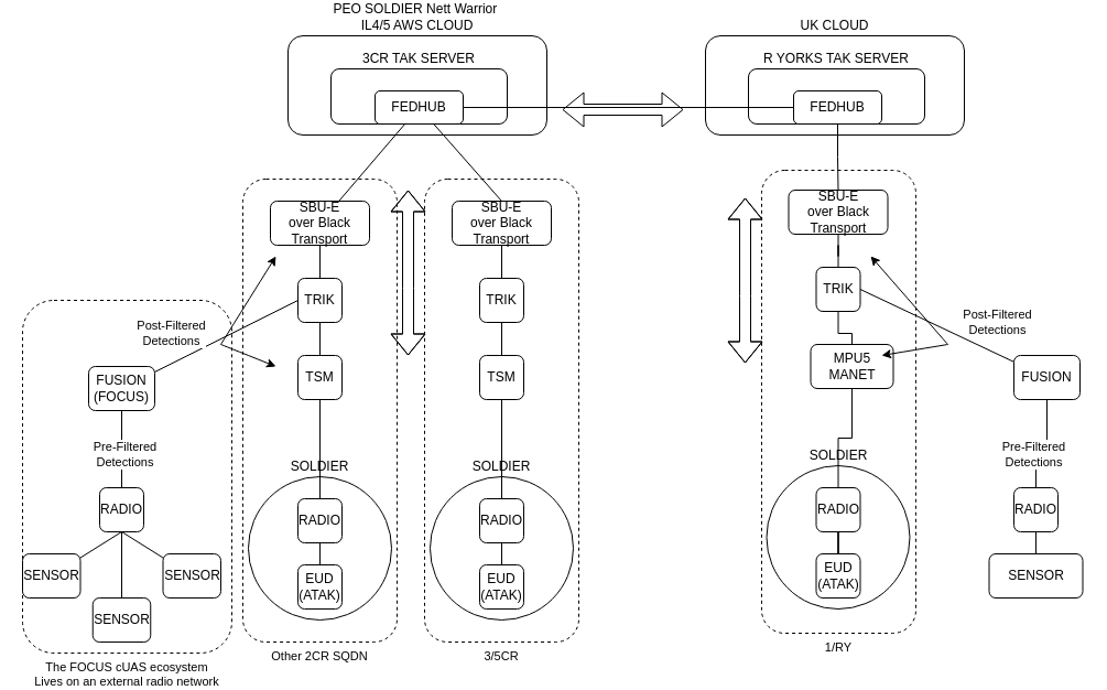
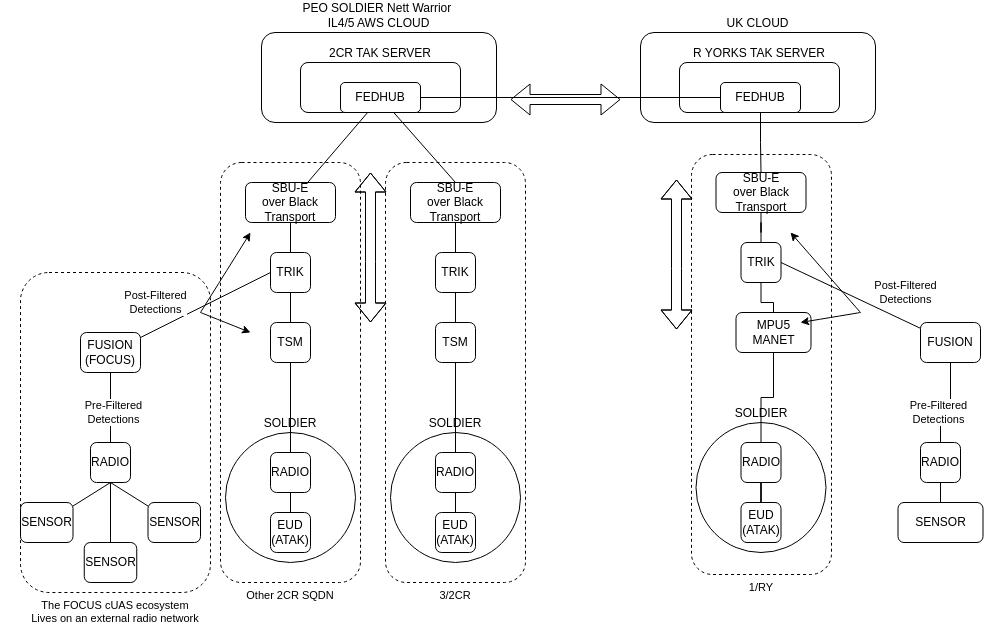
  <mxCell id="0" />
  <mxCell id="1" parent="0" />
  <mxCell id="2" value="1/RY" style="rounded=1;whiteSpace=wrap;html=1;fontFamily=Helvetica;fontSize=11;fontColor=default;labelBackgroundColor=default;dashed=1;labelPosition=center;verticalLabelPosition=bottom;align=center;verticalAlign=top;" parent="1" vertex="1"><mxGeometry x="691" y="142" width="140" height="420" as="geometry" /></mxCell>
  <mxCell id="3" value="The FOCUS cUAS ecosystem&lt;div&gt;Lives on an external radio network&lt;/div&gt;" style="rounded=1;whiteSpace=wrap;html=1;fontFamily=Helvetica;fontSize=11;fontColor=default;labelBackgroundColor=default;dashed=1;labelPosition=center;verticalLabelPosition=bottom;align=center;verticalAlign=top;" parent="1" vertex="1"><mxGeometry x="20" y="260" width="190" height="320" as="geometry" /></mxCell>
  <mxCell id="4" value="Other 2CR SQDN" style="rounded=1;whiteSpace=wrap;html=1;fontFamily=Helvetica;fontSize=11;fontColor=default;labelBackgroundColor=default;dashed=1;labelPosition=center;verticalLabelPosition=bottom;align=center;verticalAlign=top;" parent="1" vertex="1"><mxGeometry x="220" y="150" width="140" height="420" as="geometry" /></mxCell>
- <mxCell id="5" value="3/5CR" style="rounded=1;whiteSpace=wrap;html=1;fontFamily=Helvetica;fontSize=11;fontColor=default;labelBackgroundColor=default;dashed=1;labelPosition=center;verticalLabelPosition=bottom;align=center;verticalAlign=top;" parent="1" vertex="1"><mxGeometry x="385" y="150" width="140" height="420" as="geometry" /></mxCell>
+ <mxCell id="5" value="3/2CR" style="rounded=1;whiteSpace=wrap;html=1;fontFamily=Helvetica;fontSize=11;fontColor=default;labelBackgroundColor=default;dashed=1;labelPosition=center;verticalLabelPosition=bottom;align=center;verticalAlign=top;" parent="1" vertex="1"><mxGeometry x="385" y="150" width="140" height="420" as="geometry" /></mxCell>
  <mxCell id="6" value="PEO SOLDIER Nett Warrior&amp;nbsp;&lt;div&gt;IL4/5 AWS CLOUD&lt;/div&gt;" style="rounded=1;whiteSpace=wrap;html=1;labelPosition=center;verticalLabelPosition=top;align=center;verticalAlign=bottom;" parent="1" vertex="1"><mxGeometry x="261" y="20" width="235" height="90" as="geometry" /></mxCell>
  <mxCell id="7" value="SOLDIER" style="ellipse;whiteSpace=wrap;html=1;aspect=fixed;labelPosition=center;verticalLabelPosition=top;align=center;verticalAlign=bottom;" parent="1" vertex="1"><mxGeometry x="225" y="420" width="130" height="130" as="geometry" /></mxCell>
  <mxCell id="8" style="edgeStyle=orthogonalEdgeStyle;rounded=0;orthogonalLoop=1;jettySize=auto;html=1;endArrow=none;startFill=0;" parent="1" source="10" target="11" edge="1"><mxGeometry relative="1" as="geometry" /></mxCell>
  <mxCell id="9" value="" style="edgeStyle=orthogonalEdgeStyle;rounded=0;orthogonalLoop=1;jettySize=auto;html=1;endArrow=none;startFill=0;" parent="1" source="10" target="17" edge="1"><mxGeometry relative="1" as="geometry" /></mxCell>
  <mxCell id="10" value="TRIK" style="rounded=1;whiteSpace=wrap;html=1;" parent="1" vertex="1"><mxGeometry x="270" y="240" width="40" height="40" as="geometry" /></mxCell>
  <mxCell id="11" value="TSM" style="rounded=1;whiteSpace=wrap;html=1;" parent="1" vertex="1"><mxGeometry x="270" y="310" width="40" height="40" as="geometry" /></mxCell>
  <mxCell id="12" style="edgeStyle=orthogonalEdgeStyle;rounded=0;orthogonalLoop=1;jettySize=auto;html=1;entryX=0.5;entryY=1;entryDx=0;entryDy=0;endArrow=none;startFill=0;" parent="1" source="15" target="11" edge="1"><mxGeometry relative="1" as="geometry" /></mxCell>
  <mxCell id="13" value="EUD&lt;div&gt;(ATAK)&lt;/div&gt;" style="rounded=1;whiteSpace=wrap;html=1;" parent="1" vertex="1"><mxGeometry x="270" y="500" width="40" height="40" as="geometry" /></mxCell>
  <mxCell id="14" value="" style="edgeStyle=orthogonalEdgeStyle;rounded=0;orthogonalLoop=1;jettySize=auto;html=1;entryX=0.5;entryY=1;entryDx=0;entryDy=0;endArrow=none;startFill=0;" parent="1" source="13" target="15" edge="1"><mxGeometry relative="1" as="geometry"><mxPoint x="290" y="420" as="sourcePoint" /><mxPoint x="290" y="340" as="targetPoint" /></mxGeometry></mxCell>
  <mxCell id="15" value="RADIO" style="rounded=1;whiteSpace=wrap;html=1;" parent="1" vertex="1"><mxGeometry x="270" y="440" width="40" height="40" as="geometry" /></mxCell>
  <mxCell id="16" style="rounded=0;orthogonalLoop=1;jettySize=auto;html=1;endArrow=none;startFill=0;" parent="1" source="17" target="20" edge="1"><mxGeometry relative="1" as="geometry" /></mxCell>
  <mxCell id="17" value="SBU-E&lt;div&gt;over Black Transport&lt;/div&gt;" style="rounded=1;whiteSpace=wrap;html=1;" parent="1" vertex="1"><mxGeometry x="245" y="170" width="90" height="40" as="geometry" /></mxCell>
- <mxCell id="18" value="3CR TAK SERVER" style="rounded=1;whiteSpace=wrap;html=1;labelPosition=center;verticalLabelPosition=top;align=center;verticalAlign=bottom;" parent="1" vertex="1"><mxGeometry x="300" y="50" width="160" height="50" as="geometry" /></mxCell>
+ <mxCell id="18" value="2CR TAK SERVER" style="rounded=1;whiteSpace=wrap;html=1;labelPosition=center;verticalLabelPosition=top;align=center;verticalAlign=bottom;" parent="1" vertex="1"><mxGeometry x="300" y="50" width="160" height="50" as="geometry" /></mxCell>
  <mxCell id="19" style="rounded=0;orthogonalLoop=1;jettySize=auto;html=1;entryX=0.5;entryY=0;entryDx=0;entryDy=0;endArrow=none;startFill=0;" parent="1" source="20" target="35" edge="1"><mxGeometry relative="1" as="geometry" /></mxCell>
  <mxCell id="20" value="FEDHUB" style="rounded=1;whiteSpace=wrap;html=1;" parent="1" vertex="1"><mxGeometry x="340" y="70" width="80" height="30" as="geometry" /></mxCell>
  <mxCell id="21" value="UK CLOUD" style="rounded=1;whiteSpace=wrap;html=1;labelPosition=center;verticalLabelPosition=top;align=center;verticalAlign=bottom;" parent="1" vertex="1"><mxGeometry x="640" y="20" width="235" height="90" as="geometry" /></mxCell>
  <mxCell id="22" value="R YORKS TAK SERVER" style="rounded=1;whiteSpace=wrap;html=1;labelPosition=center;verticalLabelPosition=top;align=center;verticalAlign=bottom;" parent="1" vertex="1"><mxGeometry x="679" y="50" width="160" height="50" as="geometry" /></mxCell>
  <mxCell id="23" style="edgeStyle=orthogonalEdgeStyle;rounded=0;orthogonalLoop=1;jettySize=auto;html=1;endArrow=none;startFill=0;" parent="1" source="25" target="45" edge="1"><mxGeometry relative="1" as="geometry" /></mxCell>
  <mxCell id="24" style="edgeStyle=orthogonalEdgeStyle;rounded=0;orthogonalLoop=1;jettySize=auto;html=1;endArrow=none;startFill=0;" parent="1" source="25" target="20" edge="1"><mxGeometry relative="1" as="geometry" /></mxCell>
  <mxCell id="25" value="FEDHUB" style="rounded=1;whiteSpace=wrap;html=1;" parent="1" vertex="1"><mxGeometry x="720" y="70" width="80" height="30" as="geometry" /></mxCell>
  <mxCell id="26" value="SOLDIER" style="ellipse;whiteSpace=wrap;html=1;aspect=fixed;labelPosition=center;verticalLabelPosition=top;align=center;verticalAlign=bottom;" parent="1" vertex="1"><mxGeometry x="390" y="420" width="130" height="130" as="geometry" /></mxCell>
  <mxCell id="27" style="edgeStyle=orthogonalEdgeStyle;rounded=0;orthogonalLoop=1;jettySize=auto;html=1;endArrow=none;startFill=0;" parent="1" source="29" target="30" edge="1"><mxGeometry relative="1" as="geometry" /></mxCell>
  <mxCell id="28" value="" style="edgeStyle=orthogonalEdgeStyle;rounded=0;orthogonalLoop=1;jettySize=auto;html=1;endArrow=none;startFill=0;" parent="1" source="29" target="35" edge="1"><mxGeometry relative="1" as="geometry" /></mxCell>
  <mxCell id="29" value="TRIK" style="rounded=1;whiteSpace=wrap;html=1;" parent="1" vertex="1"><mxGeometry x="435" y="240" width="40" height="40" as="geometry" /></mxCell>
  <mxCell id="30" value="TSM" style="rounded=1;whiteSpace=wrap;html=1;" parent="1" vertex="1"><mxGeometry x="435" y="310" width="40" height="40" as="geometry" /></mxCell>
  <mxCell id="31" style="edgeStyle=orthogonalEdgeStyle;rounded=0;orthogonalLoop=1;jettySize=auto;html=1;entryX=0.5;entryY=1;entryDx=0;entryDy=0;endArrow=none;startFill=0;" parent="1" source="34" target="30" edge="1"><mxGeometry relative="1" as="geometry" /></mxCell>
  <mxCell id="32" value="EUD&lt;div&gt;(ATAK)&lt;/div&gt;" style="rounded=1;whiteSpace=wrap;html=1;" parent="1" vertex="1"><mxGeometry x="435" y="500" width="40" height="40" as="geometry" /></mxCell>
  <mxCell id="33" value="" style="edgeStyle=orthogonalEdgeStyle;rounded=0;orthogonalLoop=1;jettySize=auto;html=1;entryX=0.5;entryY=1;entryDx=0;entryDy=0;endArrow=none;startFill=0;" parent="1" source="32" target="34" edge="1"><mxGeometry relative="1" as="geometry"><mxPoint x="455" y="420" as="sourcePoint" /><mxPoint x="455" y="340" as="targetPoint" /></mxGeometry></mxCell>
  <mxCell id="34" value="RADIO" style="rounded=1;whiteSpace=wrap;html=1;" parent="1" vertex="1"><mxGeometry x="435" y="440" width="40" height="40" as="geometry" /></mxCell>
  <mxCell id="35" value="SBU-E&lt;div&gt;over Black Transport&lt;/div&gt;" style="rounded=1;whiteSpace=wrap;html=1;" parent="1" vertex="1"><mxGeometry x="410" y="170" width="90" height="40" as="geometry" /></mxCell>
  <mxCell id="36" value="SOLDIER" style="ellipse;whiteSpace=wrap;html=1;aspect=fixed;labelPosition=center;verticalLabelPosition=top;align=center;verticalAlign=bottom;" parent="1" vertex="1"><mxGeometry x="695.5" y="410" width="130" height="130" as="geometry" /></mxCell>
  <mxCell id="37" style="edgeStyle=orthogonalEdgeStyle;rounded=0;orthogonalLoop=1;jettySize=auto;html=1;endArrow=none;startFill=0;" parent="1" source="39" target="40" edge="1"><mxGeometry relative="1" as="geometry" /></mxCell>
  <mxCell id="38" value="" style="edgeStyle=orthogonalEdgeStyle;rounded=0;orthogonalLoop=1;jettySize=auto;html=1;endArrow=none;startFill=0;" parent="1" source="39" target="45" edge="1"><mxGeometry relative="1" as="geometry" /></mxCell>
  <mxCell id="39" value="TRIK" style="rounded=1;whiteSpace=wrap;html=1;" parent="1" vertex="1"><mxGeometry x="740.5" y="230" width="40" height="40" as="geometry" /></mxCell>
  <mxCell id="40" value="MPU5&lt;div&gt;MANET&lt;/div&gt;" style="rounded=1;whiteSpace=wrap;html=1;" parent="1" vertex="1"><mxGeometry x="735.5" y="300" width="75" height="40" as="geometry" /></mxCell>
  <mxCell id="41" style="edgeStyle=orthogonalEdgeStyle;rounded=0;orthogonalLoop=1;jettySize=auto;html=1;entryX=0.5;entryY=1;entryDx=0;entryDy=0;endArrow=none;startFill=0;" parent="1" source="44" target="40" edge="1"><mxGeometry relative="1" as="geometry" /></mxCell>
  <mxCell id="42" value="EUD&lt;div&gt;(ATAK)&lt;/div&gt;" style="rounded=1;whiteSpace=wrap;html=1;" parent="1" vertex="1"><mxGeometry x="740.5" y="490" width="40" height="40" as="geometry" /></mxCell>
  <mxCell id="43" value="" style="edgeStyle=orthogonalEdgeStyle;rounded=0;orthogonalLoop=1;jettySize=auto;html=1;entryX=0.5;entryY=1;entryDx=0;entryDy=0;endArrow=none;startFill=0;" parent="1" source="42" target="44" edge="1"><mxGeometry relative="1" as="geometry"><mxPoint x="760.5" y="410" as="sourcePoint" /><mxPoint x="760.5" y="330" as="targetPoint" /></mxGeometry></mxCell>
  <mxCell id="44" value="RADIO" style="rounded=1;whiteSpace=wrap;html=1;" parent="1" vertex="1"><mxGeometry x="740.5" y="430" width="40" height="40" as="geometry" /></mxCell>
  <mxCell id="45" value="SBU-E&lt;div&gt;over Black Transport&lt;/div&gt;" style="rounded=1;whiteSpace=wrap;html=1;" parent="1" vertex="1"><mxGeometry x="715.5" y="160" width="90" height="40" as="geometry" /></mxCell>
  <mxCell id="46" style="rounded=0;orthogonalLoop=1;jettySize=auto;html=1;entryX=1;entryY=0.5;entryDx=0;entryDy=0;endArrow=none;startFill=0;" parent="1" source="47" target="39" edge="1"><mxGeometry relative="1" as="geometry" /></mxCell>
  <mxCell id="47" value="FUSION" style="rounded=1;whiteSpace=wrap;html=1;" parent="1" vertex="1"><mxGeometry x="920" y="310" width="60" height="40" as="geometry" /></mxCell>
  <mxCell id="48" style="edgeStyle=orthogonalEdgeStyle;rounded=0;orthogonalLoop=1;jettySize=auto;html=1;entryX=0.5;entryY=1;entryDx=0;entryDy=0;endArrow=none;startFill=0;" parent="1" source="51" target="47" edge="1"><mxGeometry relative="1" as="geometry" /></mxCell>
  <mxCell id="49" value="SENSOR" style="rounded=1;whiteSpace=wrap;html=1;" parent="1" vertex="1"><mxGeometry x="897.5" y="490" width="85" height="40" as="geometry" /></mxCell>
  <mxCell id="50" value="" style="edgeStyle=orthogonalEdgeStyle;rounded=0;orthogonalLoop=1;jettySize=auto;html=1;entryX=0.5;entryY=1;entryDx=0;entryDy=0;endArrow=none;startFill=0;" parent="1" source="49" target="51" edge="1"><mxGeometry relative="1" as="geometry"><mxPoint x="925" y="410" as="sourcePoint" /><mxPoint x="925" y="330" as="targetPoint" /></mxGeometry></mxCell>
  <mxCell id="51" value="RADIO" style="rounded=1;whiteSpace=wrap;html=1;" parent="1" vertex="1"><mxGeometry x="920" y="430" width="40" height="40" as="geometry" /></mxCell>
  <mxCell id="52" value="" style="endArrow=classic;html=1;rounded=0;curved=1;" parent="1" edge="1"><mxGeometry width="50" height="50" relative="1" as="geometry"><mxPoint x="860" y="300" as="sourcePoint" /><mxPoint x="790" y="220" as="targetPoint" /></mxGeometry></mxCell>
  <mxCell id="53" value="" style="endArrow=classic;html=1;rounded=0;curved=1;" parent="1" edge="1"><mxGeometry width="50" height="50" relative="1" as="geometry"><mxPoint x="860" y="300" as="sourcePoint" /><mxPoint x="800" y="310" as="targetPoint" /></mxGeometry></mxCell>
  <mxCell id="54" style="rounded=0;orthogonalLoop=1;jettySize=auto;html=1;entryX=0;entryY=0.5;entryDx=0;entryDy=0;endArrow=none;startFill=0;" parent="1" source="55" target="10" edge="1"><mxGeometry relative="1" as="geometry" /></mxCell>
  <mxCell id="55" value="FUSION&lt;div&gt;(FOCUS)&lt;/div&gt;" style="rounded=1;whiteSpace=wrap;html=1;" parent="1" vertex="1"><mxGeometry x="80" y="320" width="60" height="40" as="geometry" /></mxCell>
  <mxCell id="56" style="edgeStyle=orthogonalEdgeStyle;rounded=0;orthogonalLoop=1;jettySize=auto;html=1;entryX=0.5;entryY=1;entryDx=0;entryDy=0;endArrow=none;startFill=0;" parent="1" source="59" target="55" edge="1"><mxGeometry relative="1" as="geometry" /></mxCell>
  <mxCell id="57" value="SENSOR" style="rounded=1;whiteSpace=wrap;html=1;" parent="1" vertex="1"><mxGeometry x="20" y="490" width="52.5" height="40" as="geometry" /></mxCell>
  <mxCell id="58" value="" style="rounded=0;orthogonalLoop=1;jettySize=auto;html=1;entryX=0.5;entryY=1;entryDx=0;entryDy=0;endArrow=none;startFill=0;" parent="1" source="57" target="59" edge="1"><mxGeometry relative="1" as="geometry"><mxPoint x="95" y="410" as="sourcePoint" /><mxPoint x="95" y="330" as="targetPoint" /></mxGeometry></mxCell>
  <mxCell id="59" value="RADIO" style="rounded=1;whiteSpace=wrap;html=1;" parent="1" vertex="1"><mxGeometry x="90" y="430" width="40" height="40" as="geometry" /></mxCell>
  <mxCell id="60" value="" style="endArrow=classic;html=1;rounded=0;curved=1;" parent="1" edge="1"><mxGeometry width="50" height="50" relative="1" as="geometry"><mxPoint x="200" y="300" as="sourcePoint" /><mxPoint x="250" y="220" as="targetPoint" /></mxGeometry></mxCell>
  <mxCell id="61" value="" style="endArrow=classic;html=1;rounded=0;curved=1;" parent="1" edge="1"><mxGeometry width="50" height="50" relative="1" as="geometry"><mxPoint x="200" y="300" as="sourcePoint" /><mxPoint x="250" y="320" as="targetPoint" /></mxGeometry></mxCell>
  <mxCell id="62" value="" style="shape=flexArrow;endArrow=classic;startArrow=classic;html=1;rounded=0;strokeColor=default;align=center;verticalAlign=middle;fontFamily=Helvetica;fontSize=11;fontColor=default;labelBackgroundColor=default;" parent="1" edge="1"><mxGeometry width="100" height="100" relative="1" as="geometry"><mxPoint x="510" y="87" as="sourcePoint" /><mxPoint x="620" y="87" as="targetPoint" /></mxGeometry></mxCell>
  <mxCell id="63" value="" style="shape=flexArrow;endArrow=classic;startArrow=classic;html=1;rounded=0;strokeColor=default;align=center;verticalAlign=middle;fontFamily=Helvetica;fontSize=11;fontColor=default;labelBackgroundColor=default;" parent="1" edge="1"><mxGeometry width="100" height="100" relative="1" as="geometry"><mxPoint x="370" y="160" as="sourcePoint" /><mxPoint x="370" y="310" as="targetPoint" /><Array as="points"><mxPoint x="370" y="249" /></Array></mxGeometry></mxCell>
  <mxCell id="64" value="" style="shape=flexArrow;endArrow=classic;startArrow=classic;html=1;rounded=0;strokeColor=default;align=center;verticalAlign=middle;fontFamily=Helvetica;fontSize=11;fontColor=default;labelBackgroundColor=default;" parent="1" edge="1"><mxGeometry width="100" height="100" relative="1" as="geometry"><mxPoint x="676" y="167" as="sourcePoint" /><mxPoint x="676" y="317" as="targetPoint" /><Array as="points"><mxPoint x="676" y="256" /></Array></mxGeometry></mxCell>
  <mxCell id="65" value="Post-Filtered&lt;div&gt;Detections&lt;/div&gt;" style="text;html=1;align=center;verticalAlign=middle;resizable=0;points=[];autosize=1;strokeColor=none;fillColor=none;fontFamily=Helvetica;fontSize=11;fontColor=default;labelBackgroundColor=default;" parent="1" vertex="1"><mxGeometry y="270" width="90" height="40" as="geometry" x="110" /></mxCell>
  <mxCell id="66" value="Pre-Filtered&lt;div&gt;Detections&lt;/div&gt;" style="text;html=1;align=center;verticalAlign=middle;resizable=0;points=[];autosize=1;strokeColor=none;fillColor=none;fontFamily=Helvetica;fontSize=11;fontColor=default;labelBackgroundColor=default;" parent="1" vertex="1"><mxGeometry x="72.5" y="380" width="80" height="40" as="geometry" /></mxCell>
  <mxCell id="67" style="edgeStyle=none;shape=connector;rounded=0;orthogonalLoop=1;jettySize=auto;html=1;strokeColor=default;align=center;verticalAlign=middle;fontFamily=Helvetica;fontSize=11;fontColor=default;labelBackgroundColor=default;startFill=0;endArrow=none;" parent="1" source="68" target="59" edge="1"><mxGeometry relative="1" as="geometry" /></mxCell>
  <mxCell id="68" value="SENSOR" style="rounded=1;whiteSpace=wrap;html=1;" parent="1" vertex="1"><mxGeometry x="83.75" y="530" width="52.5" height="40" as="geometry" /></mxCell>
  <mxCell id="69" style="edgeStyle=none;shape=connector;rounded=0;orthogonalLoop=1;jettySize=auto;html=1;entryX=0.5;entryY=1;entryDx=0;entryDy=0;strokeColor=default;align=center;verticalAlign=middle;fontFamily=Helvetica;fontSize=11;fontColor=default;labelBackgroundColor=default;startFill=0;endArrow=none;" parent="1" source="70" target="59" edge="1"><mxGeometry relative="1" as="geometry" /></mxCell>
  <mxCell id="70" value="SENSOR" style="rounded=1;whiteSpace=wrap;html=1;" parent="1" vertex="1"><mxGeometry x="147.5" y="490" width="52.5" height="40" as="geometry" /></mxCell>
  <mxCell id="71" value="Post-Filtered&lt;div&gt;Detections&lt;/div&gt;" style="text;html=1;align=center;verticalAlign=middle;resizable=0;points=[];autosize=1;strokeColor=none;fillColor=none;fontFamily=Helvetica;fontSize=11;fontColor=default;labelBackgroundColor=default;" parent="1" vertex="1"><mxGeometry x="860" y="260" width="90" height="40" as="geometry" /></mxCell>
  <mxCell id="72" value="Pre-Filtered&lt;div&gt;Detections&lt;/div&gt;" style="text;html=1;align=center;verticalAlign=middle;resizable=0;points=[];autosize=1;strokeColor=none;fillColor=none;fontFamily=Helvetica;fontSize=11;fontColor=default;labelBackgroundColor=default;" parent="1" vertex="1"><mxGeometry x="897.5" y="380" width="80" height="40" as="geometry" /></mxCell>
